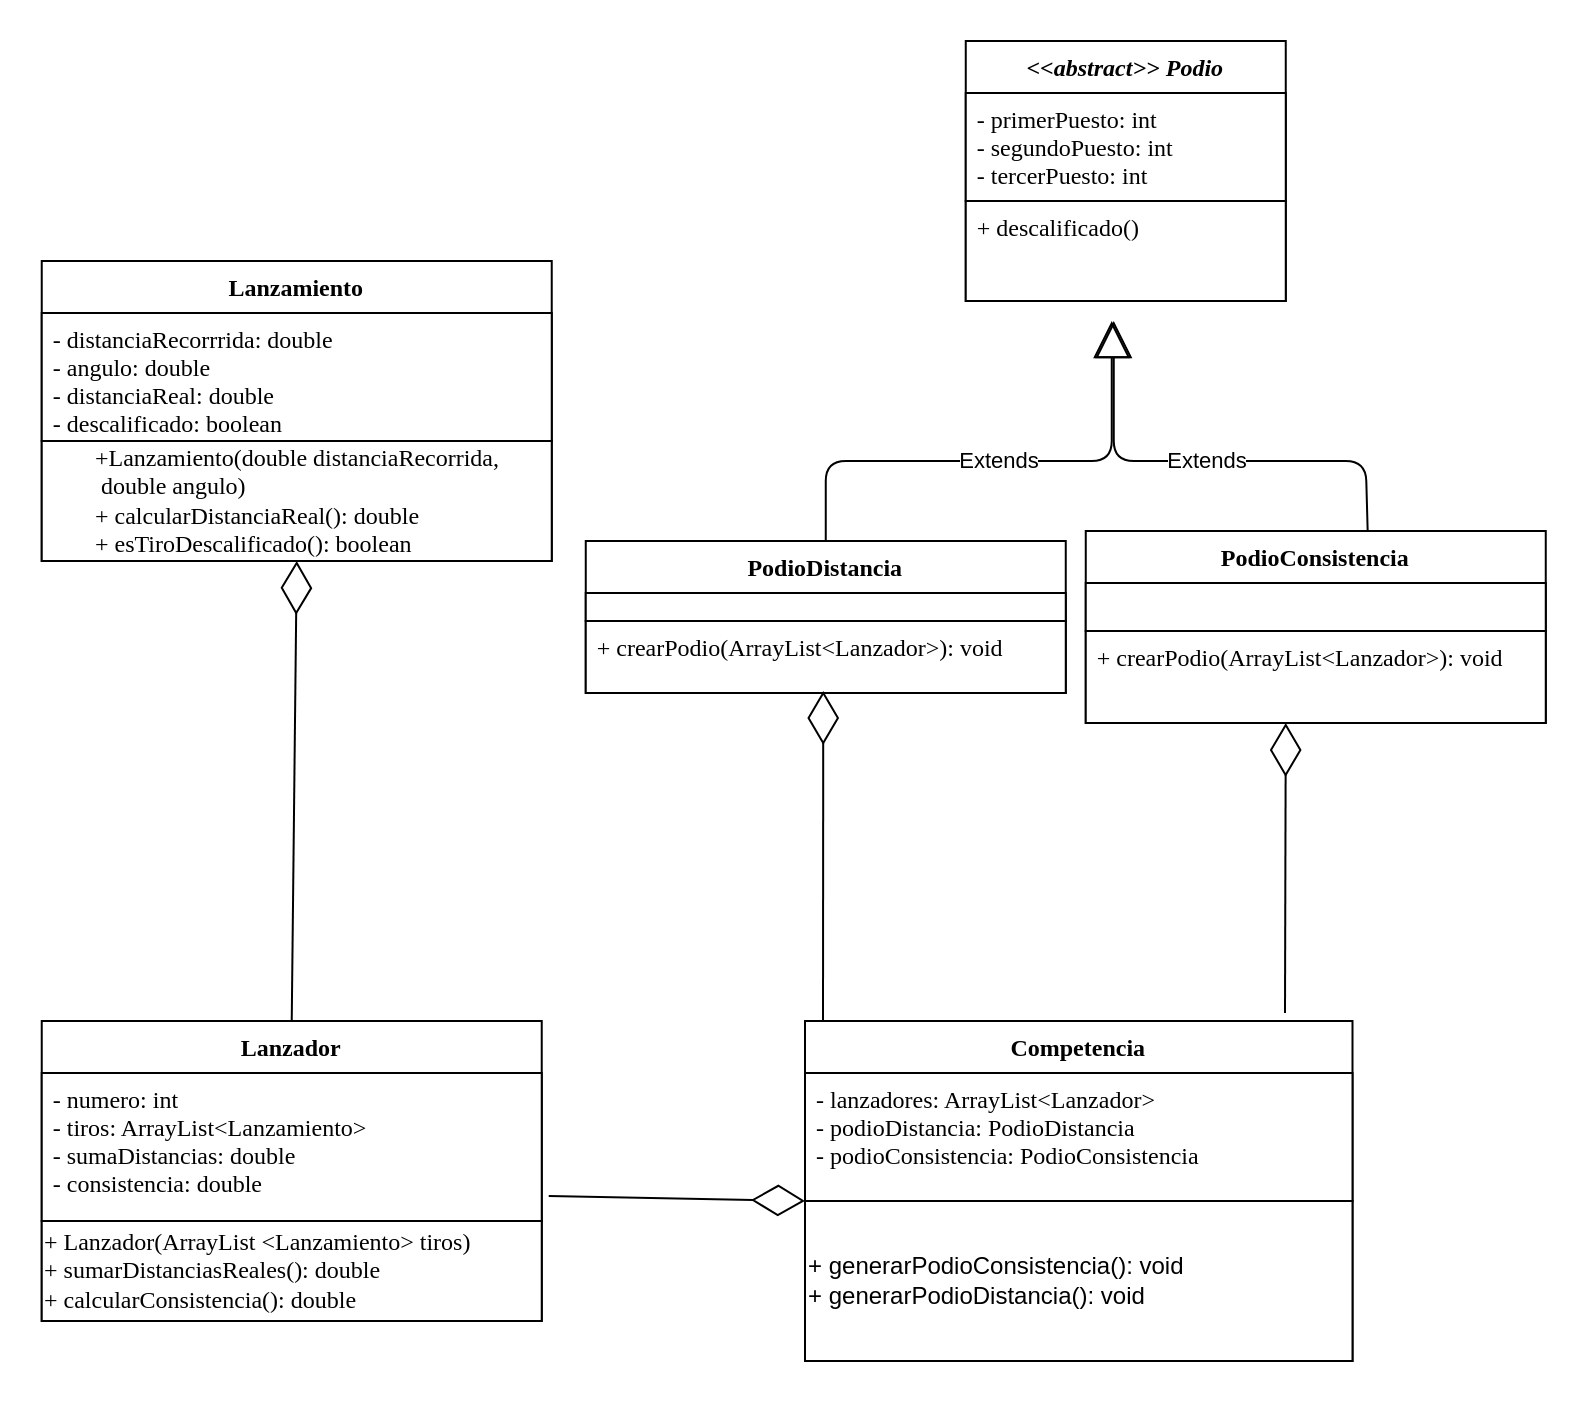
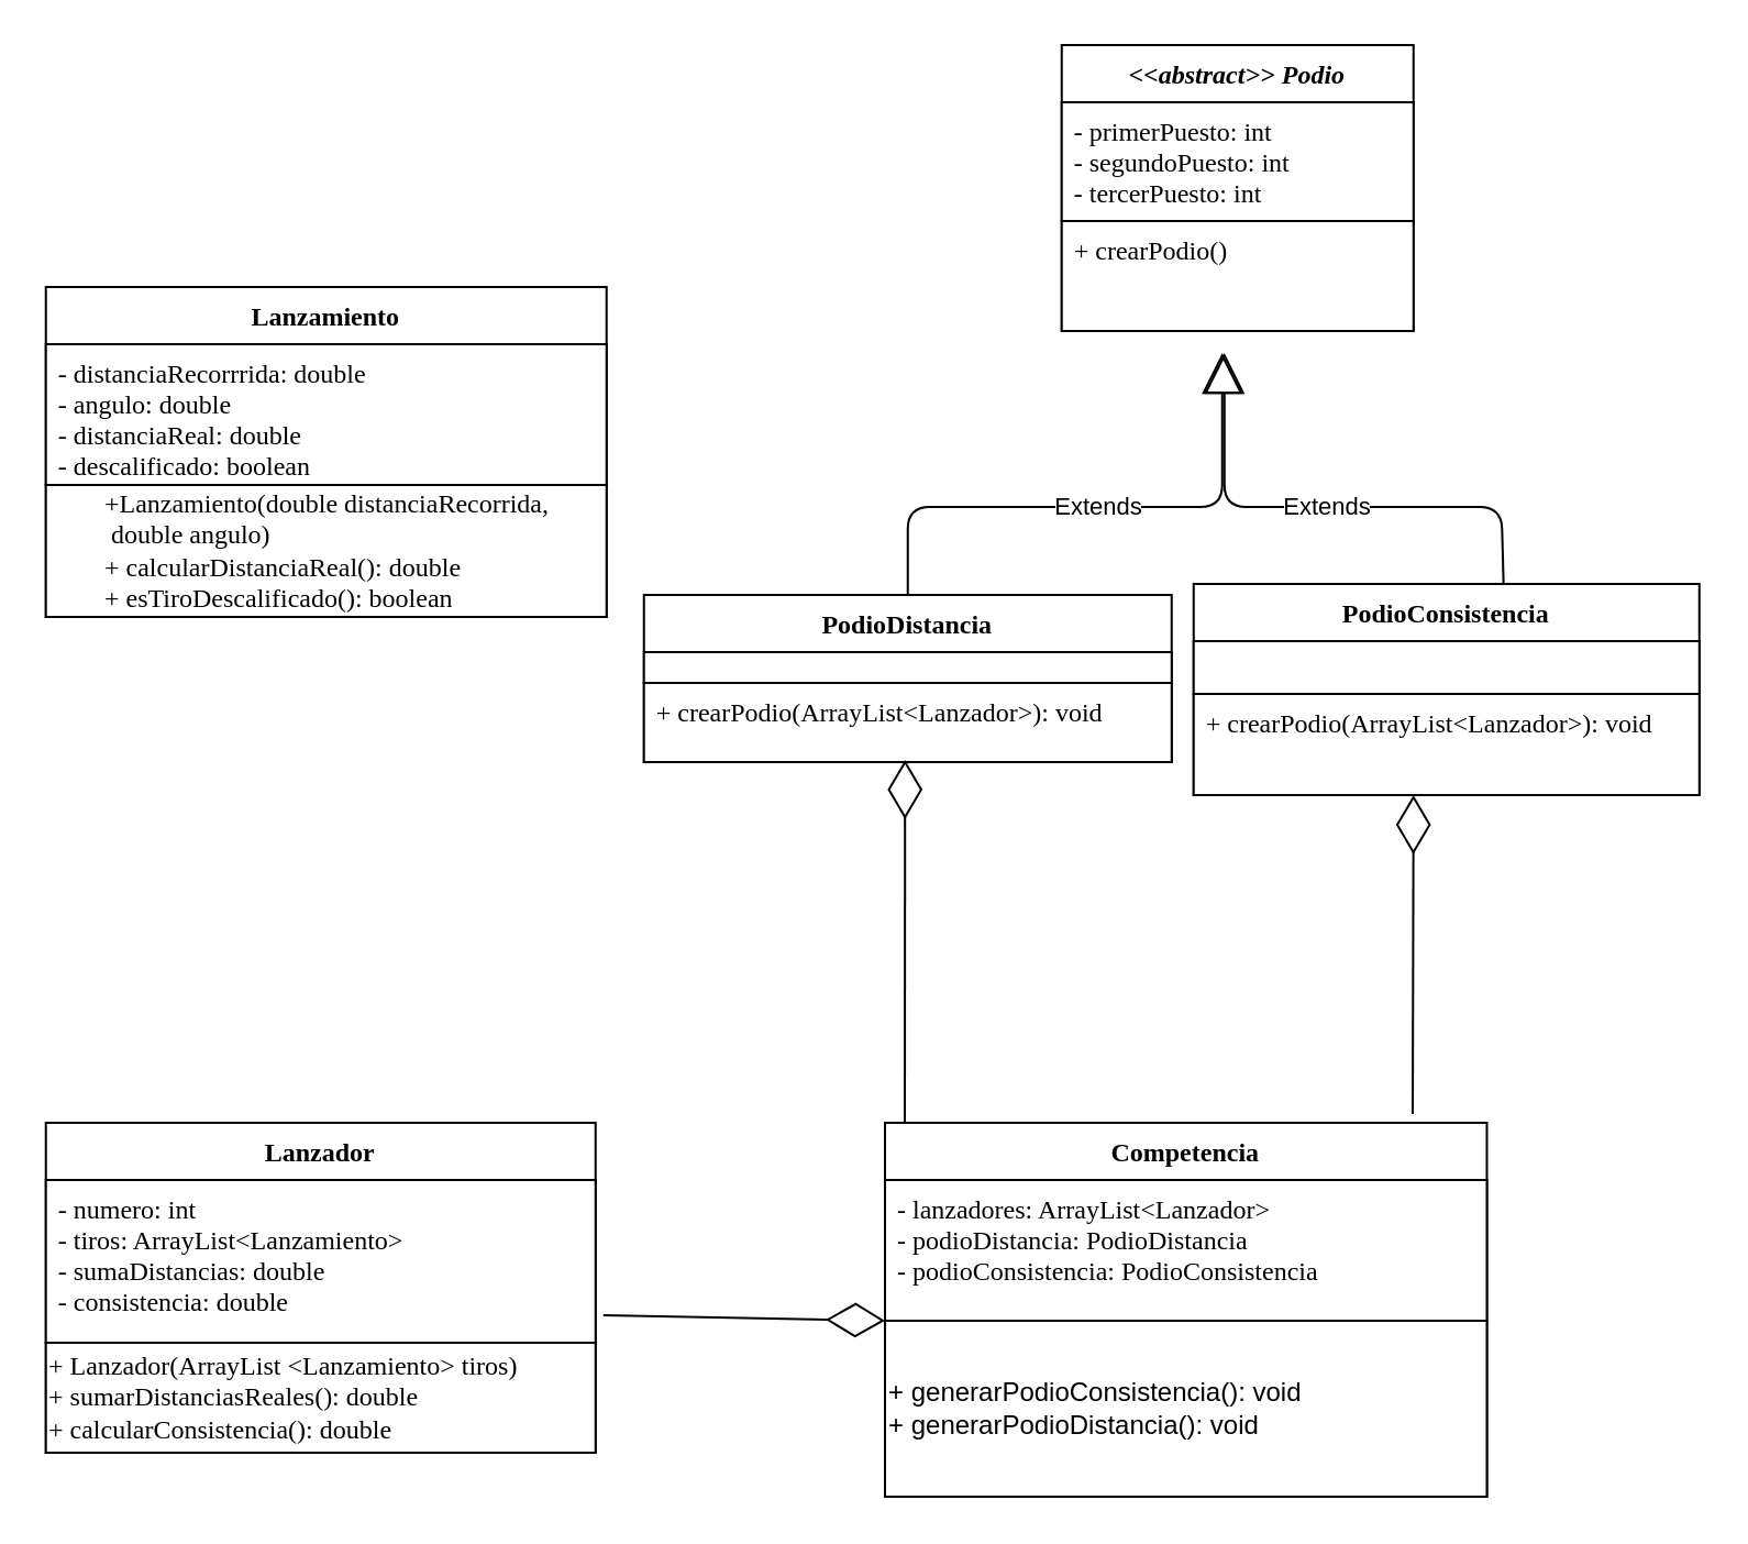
  <mxCell id="0" />
  <mxCell id="1" parent="0" />
  <mxCell id="2" value="Extends" style="endArrow=block;endSize=16;endFill=0;html=1;exitX=0.5;exitY=0;exitDx=0;exitDy=0;" parent="1" source="10" edge="1"><mxGeometry width="160" relative="1" as="geometry"><mxPoint x="302.38" y="210" as="sourcePoint" /><mxPoint x="555.38" y="160" as="targetPoint" /><Array as="points"><mxPoint x="412.38" y="230" /><mxPoint x="555.38" y="230" /></Array></mxGeometry></mxCell>
  <mxCell id="3" value="Extends" style="endArrow=block;endSize=16;endFill=0;html=1;exitX=0.613;exitY=0.013;exitDx=0;exitDy=0;exitPerimeter=0;" parent="1" source="7" edge="1"><mxGeometry width="160" relative="1" as="geometry"><mxPoint x="422.38" y="280" as="sourcePoint" /><mxPoint x="556.38" y="160" as="targetPoint" /><Array as="points"><mxPoint x="682.38" y="230" /><mxPoint x="556.38" y="230" /></Array></mxGeometry></mxCell>
  <mxCell id="4" value="&lt;&lt;abstract&gt;&gt; Podio" style="swimlane;fontStyle=3;align=center;verticalAlign=top;childLayout=stackLayout;horizontal=1;startSize=26;horizontalStack=0;resizeParent=1;resizeParentMax=0;resizeLast=0;collapsible=1;marginBottom=0;fontFamily=Tahoma;" parent="1" vertex="1"><mxGeometry x="482.38" y="20" width="160" height="130" as="geometry" /></mxCell>
  <mxCell id="5" value="- primerPuesto: int&#10;- segundoPuesto: int&#10;- tercerPuesto: int" style="text;strokeColor=#000000;fillColor=#ffffff;align=left;verticalAlign=top;spacingLeft=4;spacingRight=4;overflow=hidden;rotatable=0;points=[[0,0.5],[1,0.5]];portConstraint=eastwest;fontFamily=Tahoma;" parent="4" vertex="1"><mxGeometry y="26" width="160" height="54" as="geometry" /></mxCell>
- <mxCell id="6" value="+ descalificado()" style="text;strokeColor=#000000;fillColor=#ffffff;align=left;verticalAlign=top;spacingLeft=4;spacingRight=4;overflow=hidden;rotatable=0;points=[[0,0.5],[1,0.5]];portConstraint=eastwest;fontFamily=Tahoma;" parent="4" vertex="1"><mxGeometry y="80" width="160" height="50" as="geometry" /></mxCell>
+ <mxCell id="6" value="+ crearPodio()" style="text;strokeColor=#000000;fillColor=#ffffff;align=left;verticalAlign=top;spacingLeft=4;spacingRight=4;overflow=hidden;rotatable=0;points=[[0,0.5],[1,0.5]];portConstraint=eastwest;fontFamily=Tahoma;" parent="4" vertex="1"><mxGeometry y="80" width="160" height="50" as="geometry" /></mxCell>
  <mxCell id="7" value="PodioConsistencia" style="swimlane;fontStyle=1;align=center;verticalAlign=top;childLayout=stackLayout;horizontal=1;startSize=26;horizontalStack=0;resizeParent=1;resizeParentMax=0;resizeLast=0;collapsible=1;marginBottom=0;fontFamily=Tahoma;" parent="1" vertex="1"><mxGeometry x="542.38" y="265" width="230" height="96" as="geometry" /></mxCell>
  <mxCell id="8" value="" style="rounded=0;whiteSpace=wrap;html=1;strokeColor=#000000;fillColor=#ffffff;gradientColor=none;" parent="7" vertex="1"><mxGeometry y="26" width="230" height="24" as="geometry" /></mxCell>
  <mxCell id="9" value="+ crearPodio(ArrayList&lt;Lanzador&gt;): void" style="text;strokeColor=#000000;fillColor=#ffffff;align=left;verticalAlign=top;spacingLeft=4;spacingRight=4;overflow=hidden;rotatable=0;points=[[0,0.5],[1,0.5]];portConstraint=eastwest;fontFamily=Tahoma;" parent="7" vertex="1"><mxGeometry y="50" width="230" height="46" as="geometry" /></mxCell>
  <mxCell id="10" value="PodioDistancia" style="swimlane;fontStyle=1;align=center;verticalAlign=top;childLayout=stackLayout;horizontal=1;startSize=26;horizontalStack=0;resizeParent=1;resizeParentMax=0;resizeLast=0;collapsible=1;marginBottom=0;fontFamily=Tahoma;" parent="1" vertex="1"><mxGeometry x="292.38" y="270" width="240" height="76" as="geometry" /></mxCell>
  <mxCell id="11" value="" style="rounded=0;whiteSpace=wrap;html=1;strokeColor=#000000;fillColor=#ffffff;gradientColor=none;" parent="10" vertex="1"><mxGeometry y="26" width="240" height="14" as="geometry" /></mxCell>
  <mxCell id="12" value="+ crearPodio(ArrayList&lt;Lanzador&gt;): void" style="text;strokeColor=#000000;fillColor=#ffffff;align=left;verticalAlign=top;spacingLeft=4;spacingRight=4;overflow=hidden;rotatable=0;points=[[0,0.5],[1,0.5]];portConstraint=eastwest;fontFamily=Tahoma;" parent="10" vertex="1"><mxGeometry y="40" width="240" height="36" as="geometry" /></mxCell>
  <mxCell id="13" value="Competencia" style="swimlane;fontStyle=1;align=center;verticalAlign=top;childLayout=stackLayout;horizontal=1;startSize=26;horizontalStack=0;resizeParent=1;resizeParentMax=0;resizeLast=0;collapsible=1;marginBottom=0;fontFamily=Tahoma;strokeColor=#000000;" parent="1" vertex="1"><mxGeometry x="402" y="510" width="273.75" height="170" as="geometry" /></mxCell>
  <mxCell id="14" value="- lanzadores: ArrayList&lt;Lanzador&gt;&#10;- podioDistancia: PodioDistancia&#10;- podioConsistencia: PodioConsistencia" style="text;strokeColor=#000000;fillColor=#ffffff;align=left;verticalAlign=top;spacingLeft=4;spacingRight=4;overflow=hidden;rotatable=0;points=[[0,0.5],[1,0.5]];portConstraint=eastwest;fontFamily=Tahoma;" parent="13" vertex="1"><mxGeometry y="26" width="273.75" height="64" as="geometry" /></mxCell>
  <mxCell id="15" value="+ generarPodioConsistencia(): void&lt;br&gt;+ generarPodioDistancia(): void" style="rounded=0;whiteSpace=wrap;html=1;fillColor=#ffffff;align=left;" parent="13" vertex="1"><mxGeometry y="90" width="273.75" height="80" as="geometry" /></mxCell>
  <mxCell id="16" value="" style="endArrow=diamondThin;endFill=0;endSize=24;html=1;entryX=0;entryY=0;entryDx=0;entryDy=0;exitX=1.014;exitY=0.831;exitDx=0;exitDy=0;exitPerimeter=0;" edge="1" parent="1" source="21" target="15"><mxGeometry width="160" relative="1" as="geometry"><mxPoint x="140" y="522" as="sourcePoint" /><mxPoint x="139.875" y="690" as="targetPoint" /></mxGeometry></mxCell>
- <mxCell id="17" value="" style="endArrow=diamondThin;endFill=0;endSize=24;html=1;entryX=0.5;entryY=1;entryDx=0;entryDy=0;exitX=0.5;exitY=0;exitDx=0;exitDy=0;" edge="1" parent="1" target="25" source="20"><mxGeometry width="160" relative="1" as="geometry"><mxPoint x="257.38" y="429" as="sourcePoint" /><mxPoint x="384.38" y="453" as="targetPoint" /></mxGeometry></mxCell>
  <mxCell id="18" value="3...N" style="text;html=1;align=center;verticalAlign=middle;resizable=0;points=[];autosize=1;" vertex="1" parent="1"><mxGeometry x="147.38" y="540" width="40" height="20" as="geometry" /></mxCell>
  <mxCell id="19" value="3" style="text;html=1;align=center;verticalAlign=middle;resizable=0;points=[];autosize=1;" vertex="1" parent="1"><mxGeometry x="157.38" y="235" width="20" height="20" as="geometry" /></mxCell>
  <mxCell id="20" value="Lanzador" style="swimlane;fontStyle=1;align=center;verticalAlign=top;childLayout=stackLayout;horizontal=1;startSize=26;horizontalStack=0;resizeParent=1;resizeLast=0;collapsible=1;marginBottom=0;rounded=0;shadow=0;strokeWidth=1;fontFamily=Tahoma;" vertex="1" parent="1"><mxGeometry x="20.37" y="510" width="250" height="150" as="geometry"><mxRectangle x="230" y="140" width="160" height="26" as="alternateBounds" /></mxGeometry></mxCell>
  <mxCell id="21" value="- numero: int&#10;- tiros: ArrayList&lt;Lanzamiento&gt;&#10;- sumaDistancias: double&#10;&#09;- consistencia: double" style="text;align=left;verticalAlign=top;spacingLeft=4;spacingRight=4;overflow=hidden;rotatable=0;points=[[0,0.5],[1,0.5]];portConstraint=eastwest;rounded=0;shadow=0;html=0;fontFamily=Tahoma;fillColor=#ffffff;strokeColor=#000000;" vertex="1" parent="20"><mxGeometry y="26" width="250" height="74" as="geometry" /></mxCell>
  <mxCell id="22" value="&lt;font face=&quot;Tahoma&quot;&gt;&lt;span&gt;+ Lanzador(ArrayList &amp;lt;Lanzamiento&amp;gt; tiros)&lt;br&gt;+ sumarDistanciasReales(): double&lt;/span&gt;&lt;br&gt;&lt;/font&gt;&lt;div&gt;&lt;span&gt;&lt;font face=&quot;Tahoma&quot;&gt;+ calcularConsistencia(): double&lt;/font&gt;&lt;/span&gt;&lt;/div&gt;" style="text;html=1;align=left;verticalAlign=middle;resizable=0;points=[];autosize=1;strokeColor=#000000;fillColor=#ffffff;" vertex="1" parent="20"><mxGeometry y="100" width="250" height="50" as="geometry" /></mxCell>
  <mxCell id="23" value="" style="endArrow=diamondThin;endFill=0;endSize=24;html=1;entryX=0.5;entryY=1;entryDx=0;entryDy=0;" edge="1" parent="1"><mxGeometry width="160" relative="1" as="geometry"><mxPoint x="411" y="510" as="sourcePoint" /><mxPoint x="411.13" y="345" as="targetPoint" /></mxGeometry></mxCell>
  <mxCell id="24" value="" style="endArrow=diamondThin;endFill=0;endSize=24;html=1;entryX=0.5;entryY=1;entryDx=0;entryDy=0;" edge="1" parent="1"><mxGeometry width="160" relative="1" as="geometry"><mxPoint x="642" y="506" as="sourcePoint" /><mxPoint x="642.38" y="361" as="targetPoint" /></mxGeometry></mxCell>
  <mxCell id="25" value="Lanzamiento" style="swimlane;fontStyle=1;align=center;verticalAlign=top;childLayout=stackLayout;horizontal=1;startSize=26;horizontalStack=0;resizeParent=1;resizeLast=0;collapsible=1;marginBottom=0;rounded=0;shadow=0;strokeWidth=1;fontFamily=Tahoma;" vertex="1" parent="1"><mxGeometry x="20.37" y="130" width="255" height="150" as="geometry"><mxRectangle x="550" y="140" width="160" height="26" as="alternateBounds" /></mxGeometry></mxCell>
  <mxCell id="26" value="- distanciaRecorrrida: double&#10;- angulo: double&#10;- distanciaReal: double&#10;- descalificado: boolean&#10;" style="text;align=left;verticalAlign=top;spacingLeft=4;spacingRight=4;overflow=hidden;rotatable=0;points=[[0,0.5],[1,0.5]];portConstraint=eastwest;rounded=0;shadow=0;html=0;fontFamily=Tahoma;fillColor=#ffffff;strokeColor=#000000;" vertex="1" parent="25"><mxGeometry y="26" width="255" height="64" as="geometry" /></mxCell>
  <mxCell id="27" value="&lt;div style=&quot;text-align: left&quot;&gt;&lt;/div&gt;&lt;font face=&quot;Tahoma&quot;&gt;&lt;div style=&quot;text-align: left&quot;&gt;&lt;span&gt;+Lanzamiento(double distanciaRecorrida,&lt;/span&gt;&lt;/div&gt;&lt;div style=&quot;text-align: left&quot;&gt;&lt;span&gt;&amp;nbsp;double angulo)&lt;/span&gt;&lt;/div&gt;&lt;div style=&quot;text-align: left&quot;&gt;&lt;span&gt;+ calcularDistanciaReal(): double&lt;/span&gt;&lt;/div&gt;&lt;div style=&quot;text-align: left&quot;&gt;&lt;span&gt;+&amp;nbsp;&lt;/span&gt;&lt;span&gt;esTiroDescalificado(): boolean&lt;/span&gt;&lt;/div&gt;&lt;/font&gt;" style="text;html=1;align=center;verticalAlign=middle;resizable=0;points=[];autosize=1;fillColor=#ffffff;strokeColor=#000000;" vertex="1" parent="25"><mxGeometry y="90" width="255" height="60" as="geometry" /></mxCell>
